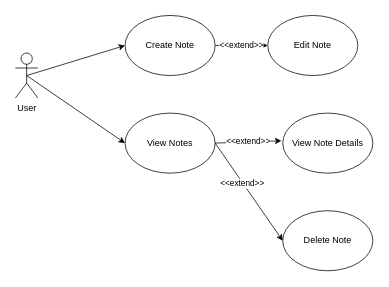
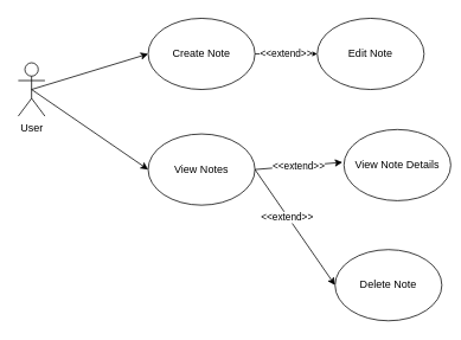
  <mxCell id="0" />
  <mxCell id="1" parent="0" />
  <mxCell id="2" style="rounded=0;orthogonalLoop=1;jettySize=auto;html=1;exitX=0.5;exitY=0.5;exitDx=0;exitDy=0;exitPerimeter=0;entryX=0;entryY=0.5;entryDx=0;entryDy=0;" parent="1" source="3" target="5" edge="1"><mxGeometry relative="1" as="geometry"><mxPoint x="170" y="40" as="targetPoint" /></mxGeometry></mxCell>
  <mxCell id="3" value="User&lt;div&gt;&lt;br&gt;&lt;/div&gt;" style="shape=umlActor;verticalLabelPosition=bottom;verticalAlign=top;html=1;outlineConnect=0;" parent="1" vertex="1"><mxGeometry x="20" y="70" width="30" height="60" as="geometry" /></mxCell>
  <mxCell id="4" style="rounded=0;orthogonalLoop=1;jettySize=auto;html=1;exitX=0.5;exitY=0.5;exitDx=0;exitDy=0;exitPerimeter=0;entryX=0;entryY=0.5;entryDx=0;entryDy=0;" parent="1" source="3" target="6" edge="1"><mxGeometry relative="1" as="geometry"><mxPoint x="170" y="160" as="targetPoint" /><mxPoint x="45" y="110" as="sourcePoint" /></mxGeometry></mxCell>
  <mxCell id="5" value="Create Note" style="ellipse;whiteSpace=wrap;html=1;" parent="1" vertex="1"><mxGeometry x="166" y="20" width="120" height="80" as="geometry" /></mxCell>
  <mxCell id="6" value="View Notes" style="ellipse;whiteSpace=wrap;html=1;" parent="1" vertex="1"><mxGeometry x="166" y="150" width="120" height="80" as="geometry" /></mxCell>
  <mxCell id="7" value="Delete Note" style="ellipse;whiteSpace=wrap;html=1;" parent="1" vertex="1"><mxGeometry x="376" y="280" width="120" height="80" as="geometry" /></mxCell>
  <mxCell id="8" style="rounded=0;orthogonalLoop=1;jettySize=auto;html=1;entryX=0;entryY=0.5;entryDx=0;entryDy=0;" parent="1" target="7" edge="1"><mxGeometry relative="1" as="geometry"><mxPoint x="180" y="50" as="targetPoint" /><mxPoint x="286" y="190" as="sourcePoint" /></mxGeometry></mxCell>
  <mxCell id="9" value="&amp;lt;&amp;lt;extend&amp;gt;&amp;gt;" style="edgeLabel;html=1;align=center;verticalAlign=middle;resizable=0;points=[];" vertex="1" connectable="0" parent="8"><mxGeometry x="-0.187" y="-1" relative="1" as="geometry"><mxPoint as="offset" /></mxGeometry></mxCell>
  <mxCell id="10" value="Edit Note" style="ellipse;whiteSpace=wrap;html=1;" vertex="1" parent="1"><mxGeometry x="356" y="20" width="120" height="80" as="geometry" /></mxCell>
- <mxCell id="11" value="View Note Details" style="ellipse;whiteSpace=wrap;html=1;" vertex="1" parent="1"><mxGeometry x="376" y="150" width="120" height="80" as="geometry" /></mxCell>
+ <mxCell id="11" value="View Note Details" style="ellipse;whiteSpace=wrap;html=1;" vertex="1" parent="1"><mxGeometry x="386" y="145" width="120" height="80" as="geometry" /></mxCell>
  <mxCell id="12" value="&amp;lt;&amp;lt;extend&amp;gt;&amp;gt;" style="endArrow=classic;html=1;rounded=0;exitX=0.5;exitY=1;exitDx=0;exitDy=0;entryX=0;entryY=0.5;entryDx=0;entryDy=0;" edge="1" parent="1" target="10"><mxGeometry width="50" height="50" relative="1" as="geometry"><mxPoint x="286" y="60" as="sourcePoint" /><mxPoint x="326" y="60" as="targetPoint" /><mxPoint as="offset" /></mxGeometry></mxCell>
  <mxCell id="13" value="&amp;lt;&amp;lt;extend&amp;gt;&amp;gt;" style="endArrow=classic;html=1;rounded=0;exitX=1;exitY=0.5;exitDx=0;exitDy=0;entryX=-0.014;entryY=0.461;entryDx=0;entryDy=0;entryPerimeter=0;" edge="1" parent="1" source="6" target="11"><mxGeometry width="50" height="50" relative="1" as="geometry"><mxPoint x="236" y="110" as="sourcePoint" /><mxPoint x="236" y="160" as="targetPoint" /></mxGeometry></mxCell>
